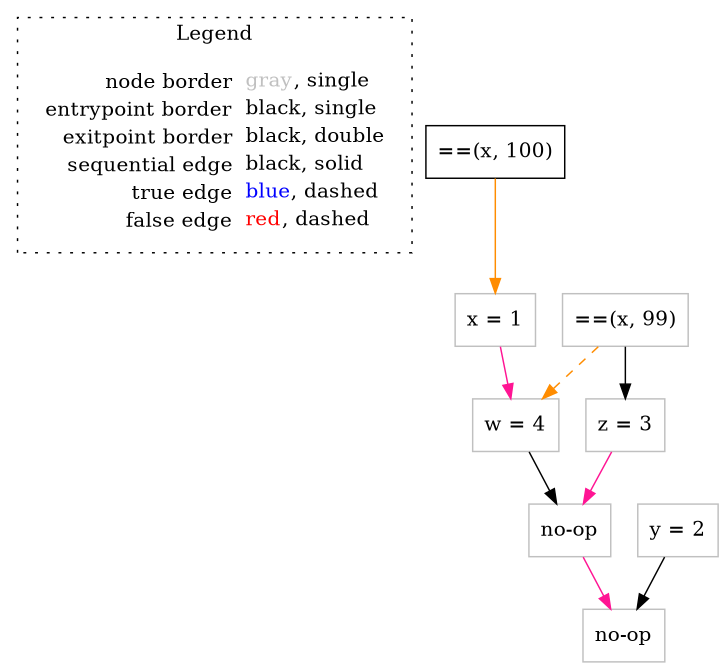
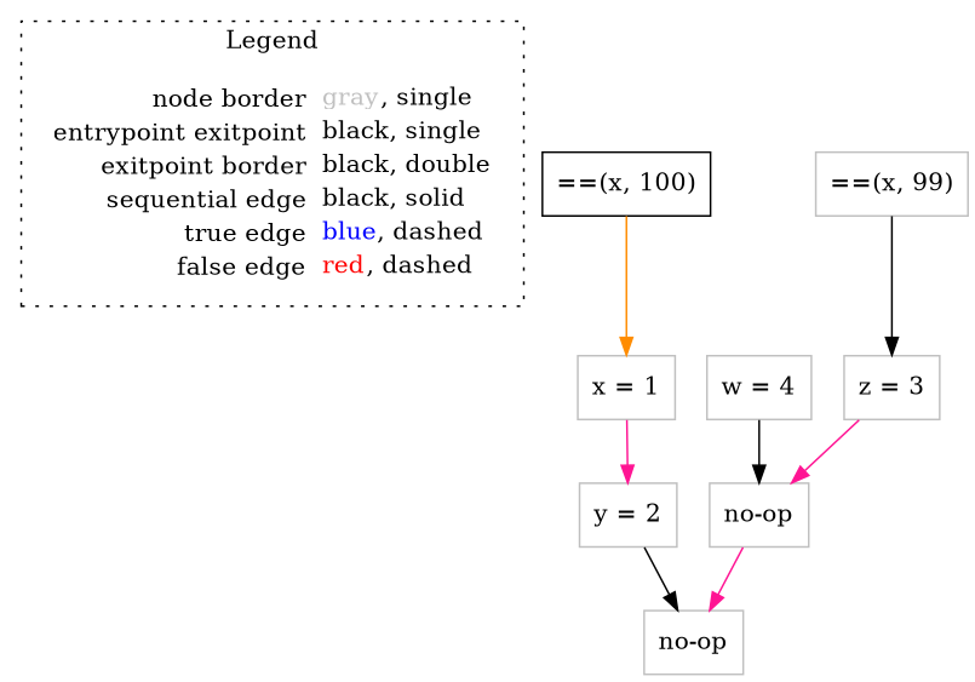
  digraph {
    node [shape=rect color=gray]
    edge [color=deeppink]
-   n1 [label=<<table border="0" cellpadding="2" cellspacing="0" cellborder="0"><tr><td align="right">node border&nbsp;</td><td align="left"><font color="gray">gray</font>, single</td></tr><tr><td align="right">entrypoint border&nbsp;</td><td align="left"><font color="black">black</font>, single</td></tr><tr><td align="right">exitpoint border&nbsp;</td><td align="left"><font color="black">black</font>, double</td></tr><tr><td align="right">sequential edge&nbsp;</td><td align="left"><font color="black">black</font>, solid</td></tr><tr><td align="right">true edge&nbsp;</td><td align="left"><font color="blue">blue</font>, dashed</td></tr><tr><td align="right">false edge&nbsp;</td><td align="left"><font color="red">red</font>, dashed</td></tr></table>> shape=plaintext color=""]
+   n1 [label=<<table border="0" cellpadding="2" cellspacing="0" cellborder="0"><tr><td align="right">node border&nbsp;</td><td align="left"><font color="gray">gray</font>, single</td></tr><tr><td align="right">entrypoint exitpoint&nbsp;</td><td align="left"><font color="black">black</font>, single</td></tr><tr><td align="right">exitpoint border&nbsp;</td><td align="left"><font color="black">black</font>, double</td></tr><tr><td align="right">sequential edge&nbsp;</td><td align="left"><font color="black">black</font>, solid</td></tr><tr><td align="right">true edge&nbsp;</td><td align="left"><font color="blue">blue</font>, dashed</td></tr><tr><td align="right">false edge&nbsp;</td><td align="left"><font color="red">red</font>, dashed</td></tr></table>> shape=plaintext color=""]
    n2 [color=black label=<==(x, 100)>]
    n3 [label=<x = 1>]
    n4 [label=<y = 2>]
    n5 [label=<==(x, 99)>]
    n6 [label=<w = 4>]
    n7 [label=<z = 3>]
    n8 [label=<no-op>]
    n9 [label=<no-op>]
    subgraph cluster_1 {
      label=Legend
      style=dotted
      n1
    }
    n2 -> n3 [color=darkorange style=solid]
-   n3 -> n6
+   n3 -> n4
    n4 -> n8 [color=black]
-   n5 -> n6 [color=darkorange style=dashed]
    n5 -> n7 [color=black style=solid]
    n6 -> n9 [color=black]
    n7 -> n9
    n9 -> n8
  }
